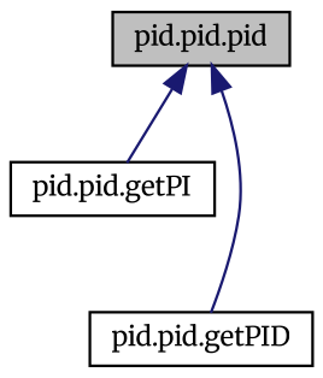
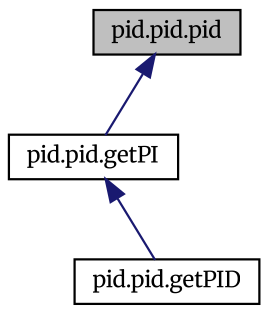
  digraph {
    fontname=Merriweather
    rankdir=TB
    node [color=black fillcolor=white fontname=Merriweather fontsize=10 shape=record style=filled]
    edge [color=midnightblue dir=back fontname=Merriweather fontsize=10 labelfontname=Helvetica labelfontsize=10 style=solid]
    n1 [fillcolor=grey75 fontcolor=black height=0.2 label="pid.pid.pid" width=0.4]
    n2 [height=0.2 label="pid.pid.getPI" width=0.4]
    n3 [height=0.2 label="pid.pid.getPID" width=0.4]
    n1 -> n2
-   n1 -> n3
+   n2 -> n3
  }
